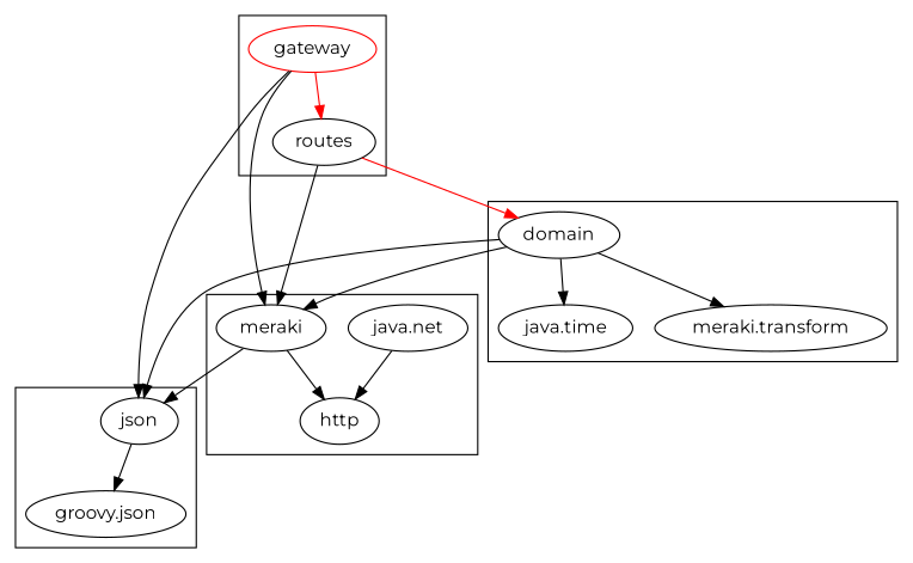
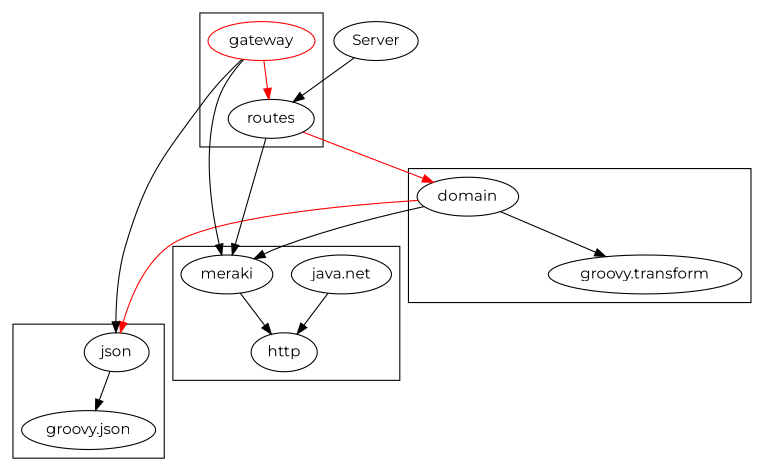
  digraph {
    fontname=Montserrat
    node [fontname=Montserrat]
    edge [fontname=Montserrat]
    json
    "groovy.json"
    domain
-   "java.time"
-   "groovy.transform" [label="meraki.transform"]
+   "groovy.transform"
    gateway [color=red]
    routes
    meraki
    http
    "java.net"
+   Server
    subgraph cluster_1 {
      json
      "groovy.json"
    }
    subgraph cluster_2 {
      domain
-     "java.time"
      "groovy.transform"
    }
    subgraph cluster_3 {
      gateway
      routes
    }
    subgraph cluster_4 {
      meraki
      http
      "java.net"
    }
    json -> "groovy.json"
-   domain -> json
-   domain -> "java.time"
+   domain -> json [color=red]
    domain -> "groovy.transform"
    domain -> meraki
    gateway -> json
    gateway -> routes [color=red]
    gateway -> meraki
    routes -> domain [color=red]
    routes -> meraki
-   meraki -> json
    meraki -> http
    "java.net" -> http
+   Server -> routes
  }
